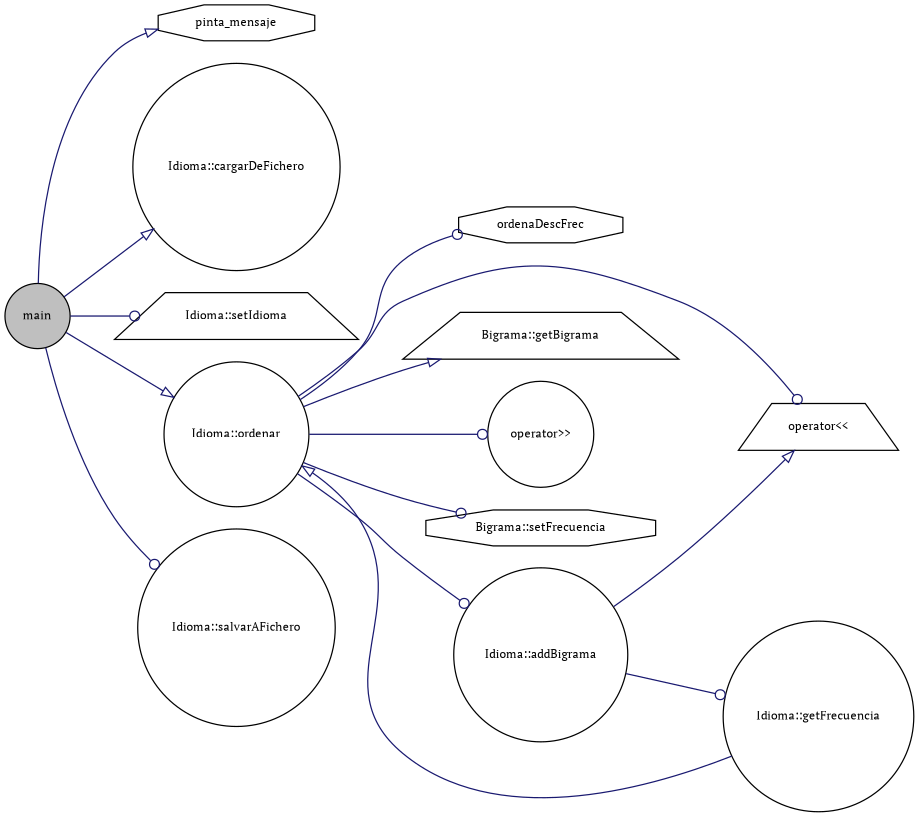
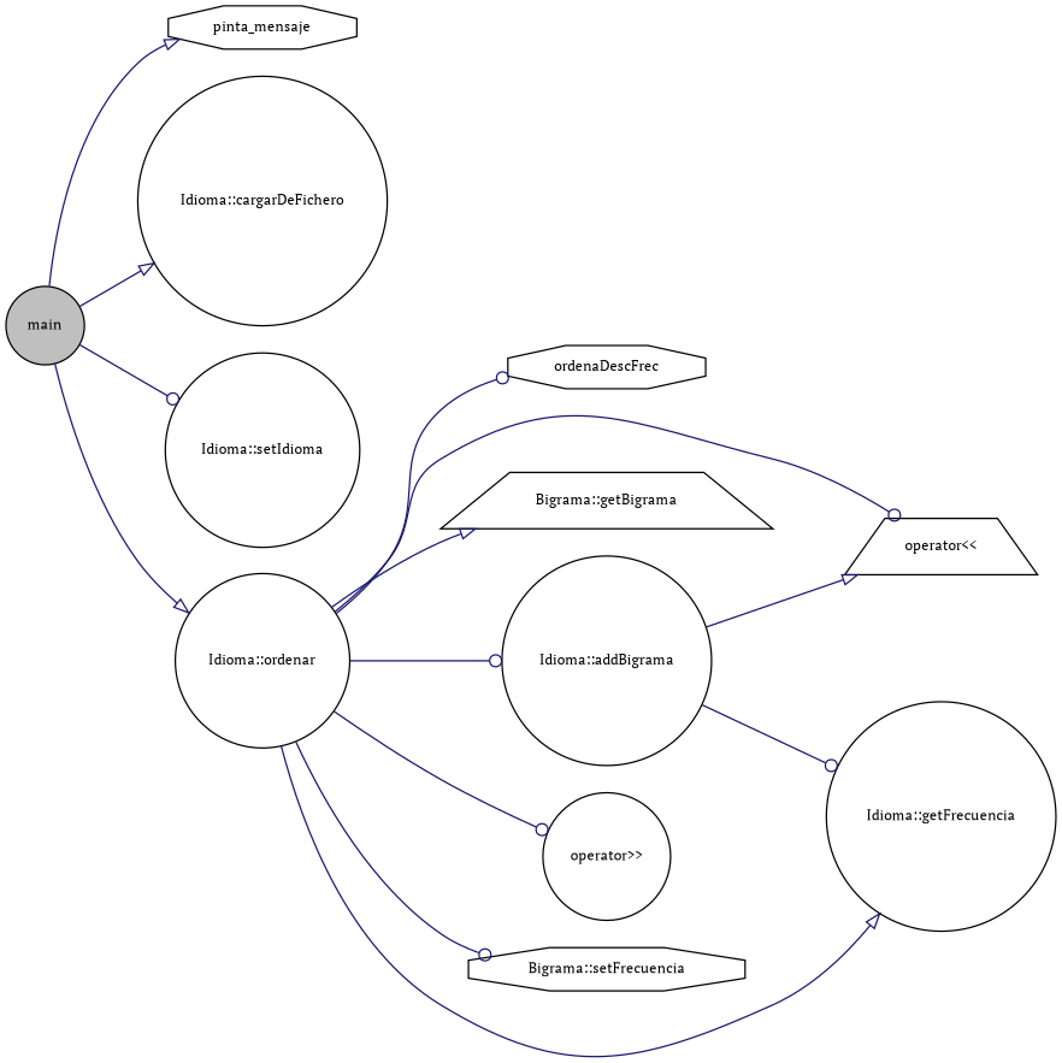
  digraph {
    fontname="PT Serif"
    rankdir=LR
    node [color=black fillcolor=white fontname="PT Serif" fontsize=10 shape=circle style=filled]
    edge [arrowhead=odot color=midnightblue fontname="PT Serif" fontsize=10 labelfontname=Helvetica labelfontsize=10 style=solid]
    n1 [fillcolor=grey75 fontcolor=black height=0.2 label=main width=0.4]
    n2 [height=0.2 label=pinta_mensaje shape=octagon width=0.4]
    n3 [height=0.2 label="Idioma::cargarDeFichero" width=0.4]
-   n4 [height=0.2 label="Idioma::setIdioma" shape=trapezium width=0.4]
+   n4 [height=0.2 label="Idioma::setIdioma" width=0.4]
    n5 [height=0.2 label="Idioma::ordenar" width=0.4]
-   n6 [height=0.2 label="Idioma::salvarAFichero" width=0.4]
    n7 [height=0.2 label=ordenaDescFrec shape=octagon width=0.4]
    n8 [height=0.2 label="operator\<\<" shape=trapezium width=0.4]
    n9 [height=0.2 label="Bigrama::getBigrama" shape=trapezium width=0.4]
    n10 [height=0.2 label="Idioma::getFrecuencia" width=0.4]
    n11 [height=0.2 label="operator\>\>" width=0.4]
    n12 [height=0.2 label="Bigrama::setFrecuencia" shape=octagon width=0.4]
    n13 [height=0.2 label="Idioma::addBigrama" width=0.4]
    n1 -> n2 [arrowhead=onormal]
    n1 -> n3 [arrowhead=onormal]
    n1 -> n4
    n1 -> n5 [arrowhead=onormal]
-   n1 -> n6
    n5 -> n7
    n5 -> n8
    n5 -> n9 [arrowhead=onormal]
-   n10 -> n5 [arrowhead=onormal]
+   n5 -> n10 [arrowhead=onormal]
    n5 -> n11
    n5 -> n12
    n5 -> n13
    n13 -> n8 [arrowhead=onormal]
    n13 -> n10
  }
